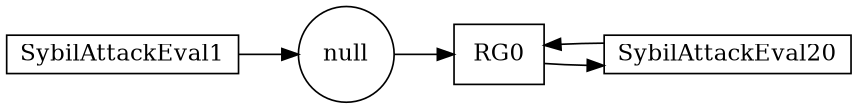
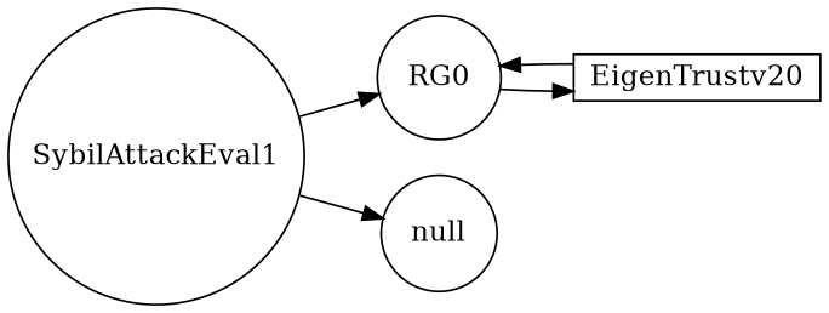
  digraph {
    rankdir=LR
    node [shape=circle]
-   n1 [label=RG0 shape=box]
-   n2 [height=0.01 label=SybilAttackEval20 shape=box width=1]
-   n3 [height=0.01 label=SybilAttackEval1 shape=box width=1]
+   n1 [label=RG0]
+   n2 [height=0.01 label=EigenTrustv20 shape=box width=1]
+   n3 [height=0.01 label=SybilAttackEval1 width=1]
    n4 [label=null]
    n1 -> n2
    n2 -> n1
-   n4 -> n1
+   n3 -> n1
    n3 -> n4
  }
